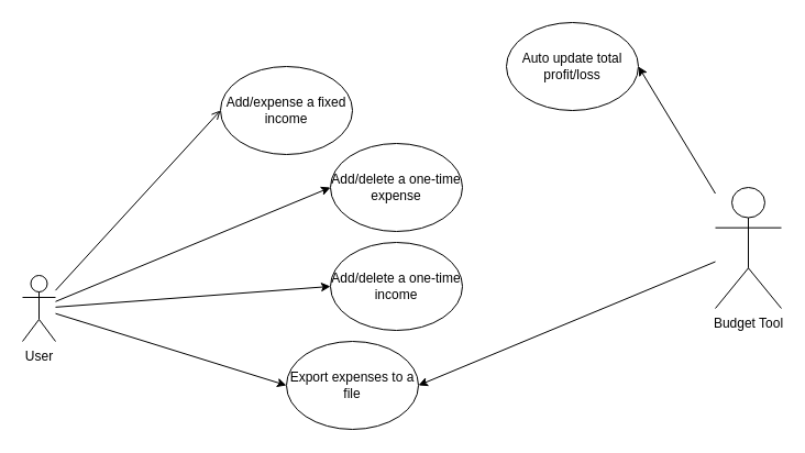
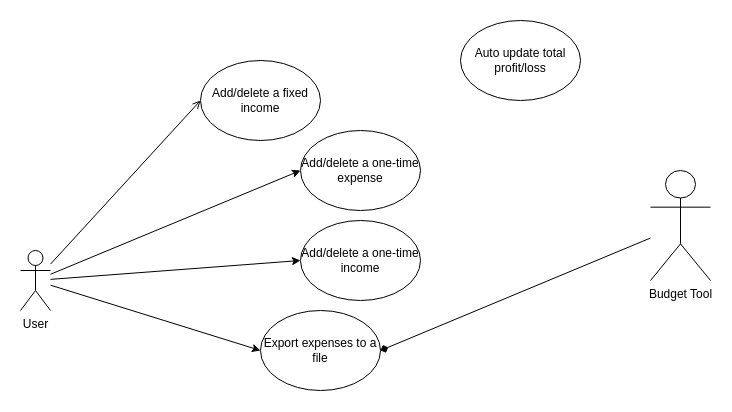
  <mxCell id="0" />
  <mxCell id="1" parent="0" />
  <mxCell id="2" style="rounded=0;orthogonalLoop=1;jettySize=auto;html=1;entryX=0;entryY=0.5;entryDx=0;entryDy=0;endArrow=open;" edge="1" parent="1" source="6" target="7"><mxGeometry relative="1" as="geometry" /></mxCell>
  <mxCell id="3" style="rounded=0;orthogonalLoop=1;jettySize=auto;html=1;entryX=0;entryY=0.5;entryDx=0;entryDy=0;" edge="1" parent="1" source="6" target="8"><mxGeometry relative="1" as="geometry" /></mxCell>
  <mxCell id="4" style="rounded=0;orthogonalLoop=1;jettySize=auto;html=1;entryX=0;entryY=0.5;entryDx=0;entryDy=0;" edge="1" parent="1" source="6" target="9"><mxGeometry relative="1" as="geometry" /></mxCell>
  <mxCell id="5" style="rounded=0;orthogonalLoop=1;jettySize=auto;html=1;entryX=0;entryY=0.5;entryDx=0;entryDy=0;" edge="1" parent="1" source="6" target="10"><mxGeometry relative="1" as="geometry" /></mxCell>
  <mxCell id="6" value="User" style="shape=umlActor;verticalLabelPosition=bottom;verticalAlign=top;html=1;outlineConnect=0;" vertex="1" parent="1"><mxGeometry x="20" y="250" width="30" height="60" as="geometry" /></mxCell>
- <mxCell id="7" value="Add/expense a fixed income" style="ellipse;whiteSpace=wrap;html=1;" vertex="1" parent="1"><mxGeometry x="200" y="60" width="120" height="80" as="geometry" /></mxCell>
+ <mxCell id="7" value="Add/delete a fixed income" style="ellipse;whiteSpace=wrap;html=1;" vertex="1" parent="1"><mxGeometry x="200" y="60" width="120" height="80" as="geometry" /></mxCell>
  <mxCell id="8" value="Add/delete a one-time expense" style="ellipse;whiteSpace=wrap;html=1;" vertex="1" parent="1"><mxGeometry x="300" y="130" width="120" height="80" as="geometry" /></mxCell>
  <mxCell id="9" value="Add/delete a one-time income" style="ellipse;whiteSpace=wrap;html=1;" vertex="1" parent="1"><mxGeometry x="300" y="220" width="120" height="80" as="geometry" /></mxCell>
  <mxCell id="10" value="Export expenses to a file" style="ellipse;whiteSpace=wrap;html=1;" vertex="1" parent="1"><mxGeometry x="260" y="310" width="120" height="80" as="geometry" /></mxCell>
- <mxCell id="11" style="rounded=0;orthogonalLoop=1;jettySize=auto;html=1;entryX=1;entryY=0.5;entryDx=0;entryDy=0;" edge="1" parent="1" source="13" target="10"><mxGeometry relative="1" as="geometry" /></mxCell>
- <mxCell id="12" style="rounded=0;orthogonalLoop=1;jettySize=auto;html=1;entryX=1;entryY=0.5;entryDx=0;entryDy=0;" edge="1" parent="1" source="13" target="14"><mxGeometry relative="1" as="geometry" /></mxCell>
+ <mxCell id="11" style="rounded=0;orthogonalLoop=1;jettySize=auto;html=1;entryX=1;entryY=0.5;entryDx=0;entryDy=0;endArrow=diamond;" edge="1" parent="1" source="13" target="10"><mxGeometry relative="1" as="geometry" /></mxCell>
  <mxCell id="13" value="Budget Tool" style="shape=umlActor;verticalLabelPosition=bottom;verticalAlign=top;html=1;outlineConnect=0;" vertex="1" parent="1"><mxGeometry x="650" y="170" width="60" height="110" as="geometry" /></mxCell>
  <mxCell id="14" value="Auto update total profit/loss" style="ellipse;whiteSpace=wrap;html=1;" vertex="1" parent="1"><mxGeometry x="460" y="20" width="120" height="80" as="geometry" /></mxCell>
